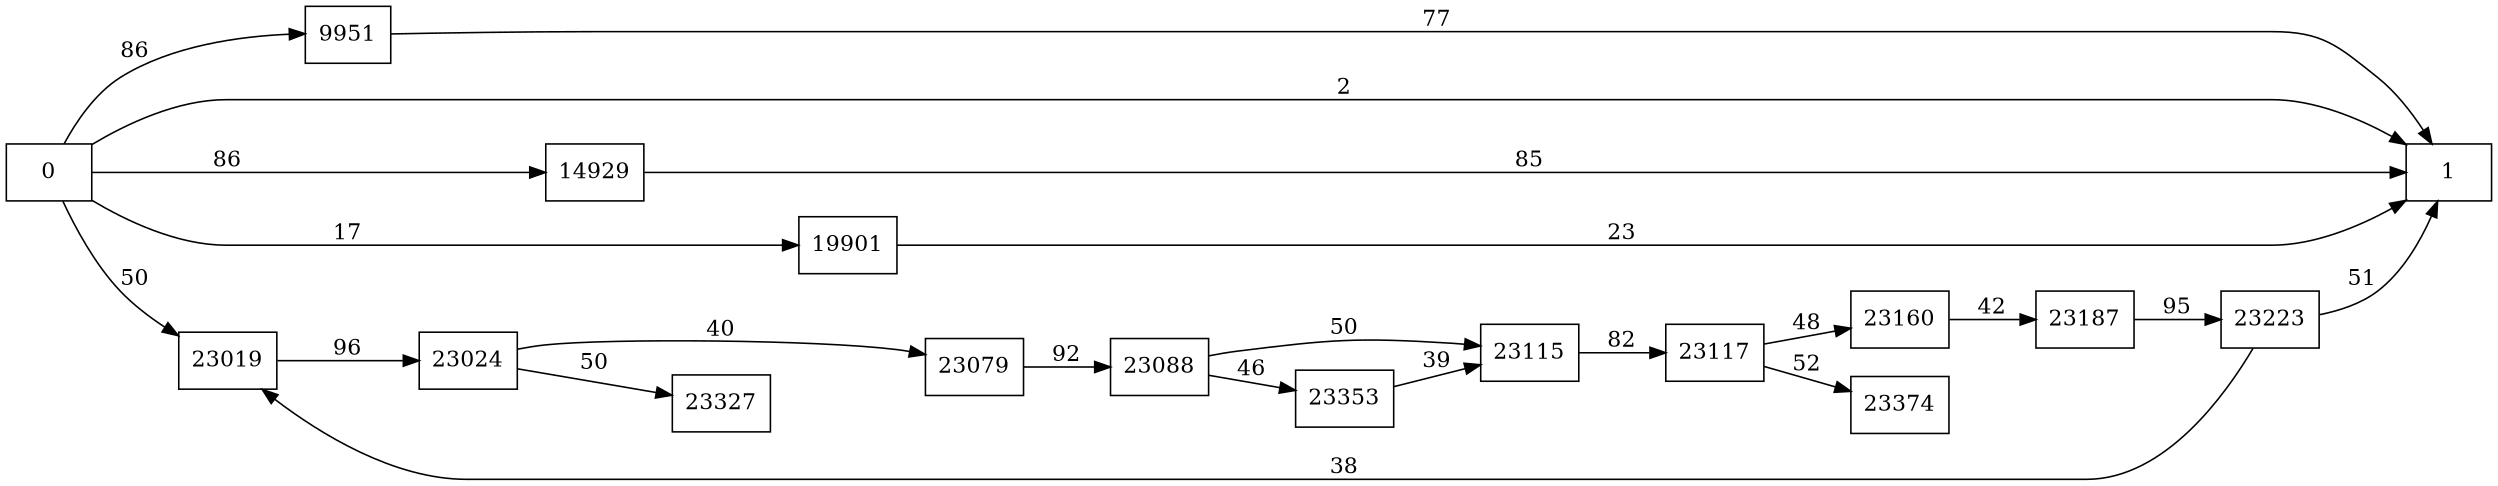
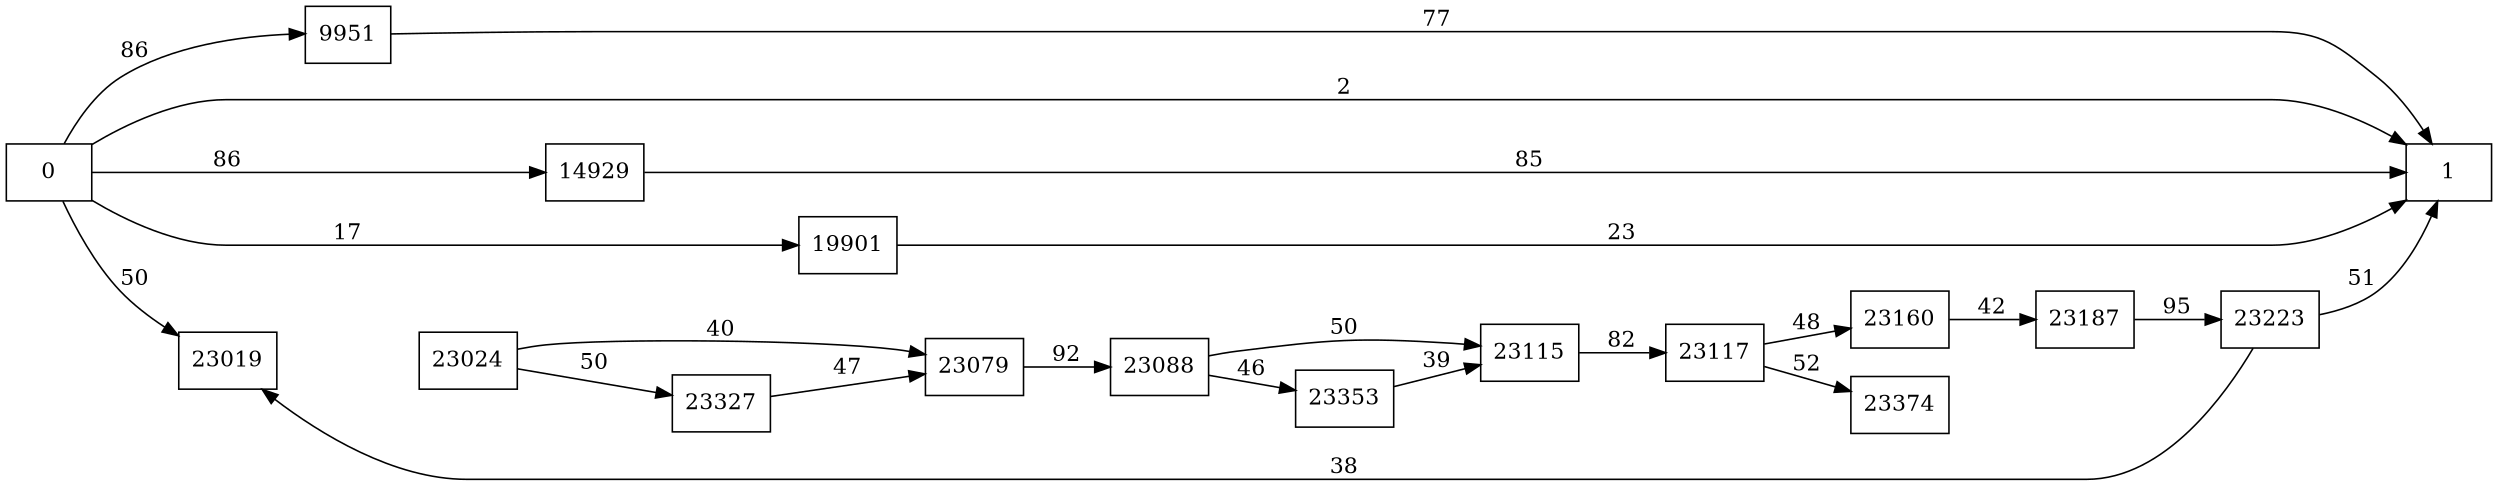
  digraph {
    rankdir=LR
    node [shape=rectangle]
    9951
    1
    n3 [label=14929]
    19901
    23019
    23024
    23079
    23327
    23088
    23115
    23353
    23117
    23160
    23374
    23187
    23223
    0
    9951 -> 1 [label=77]
    n3 -> 1 [label=85]
    19901 -> 1 [label=23]
-   23019 -> 23024 [label=96]
    23024 -> 23079 [label=40]
    23024 -> 23327 [label=50]
    23079 -> 23088 [label=92]
+   23327 -> 23079 [label=47]
    23088 -> 23115 [label=50]
    23088 -> 23353 [label=46]
    23115 -> 23117 [label=82]
    23353 -> 23115 [label=39]
    23117 -> 23160 [label=48]
    23117 -> 23374 [label=52]
    23160 -> 23187 [label=42]
    23187 -> 23223 [label=95]
    23223 -> 1 [label=51]
    23223 -> 23019 [label=38]
    0 -> 9951 [label=86]
    0 -> 1 [label=2]
    0 -> n3 [label=86]
    0 -> 19901 [label=17]
    0 -> 23019 [label=50]
  }
